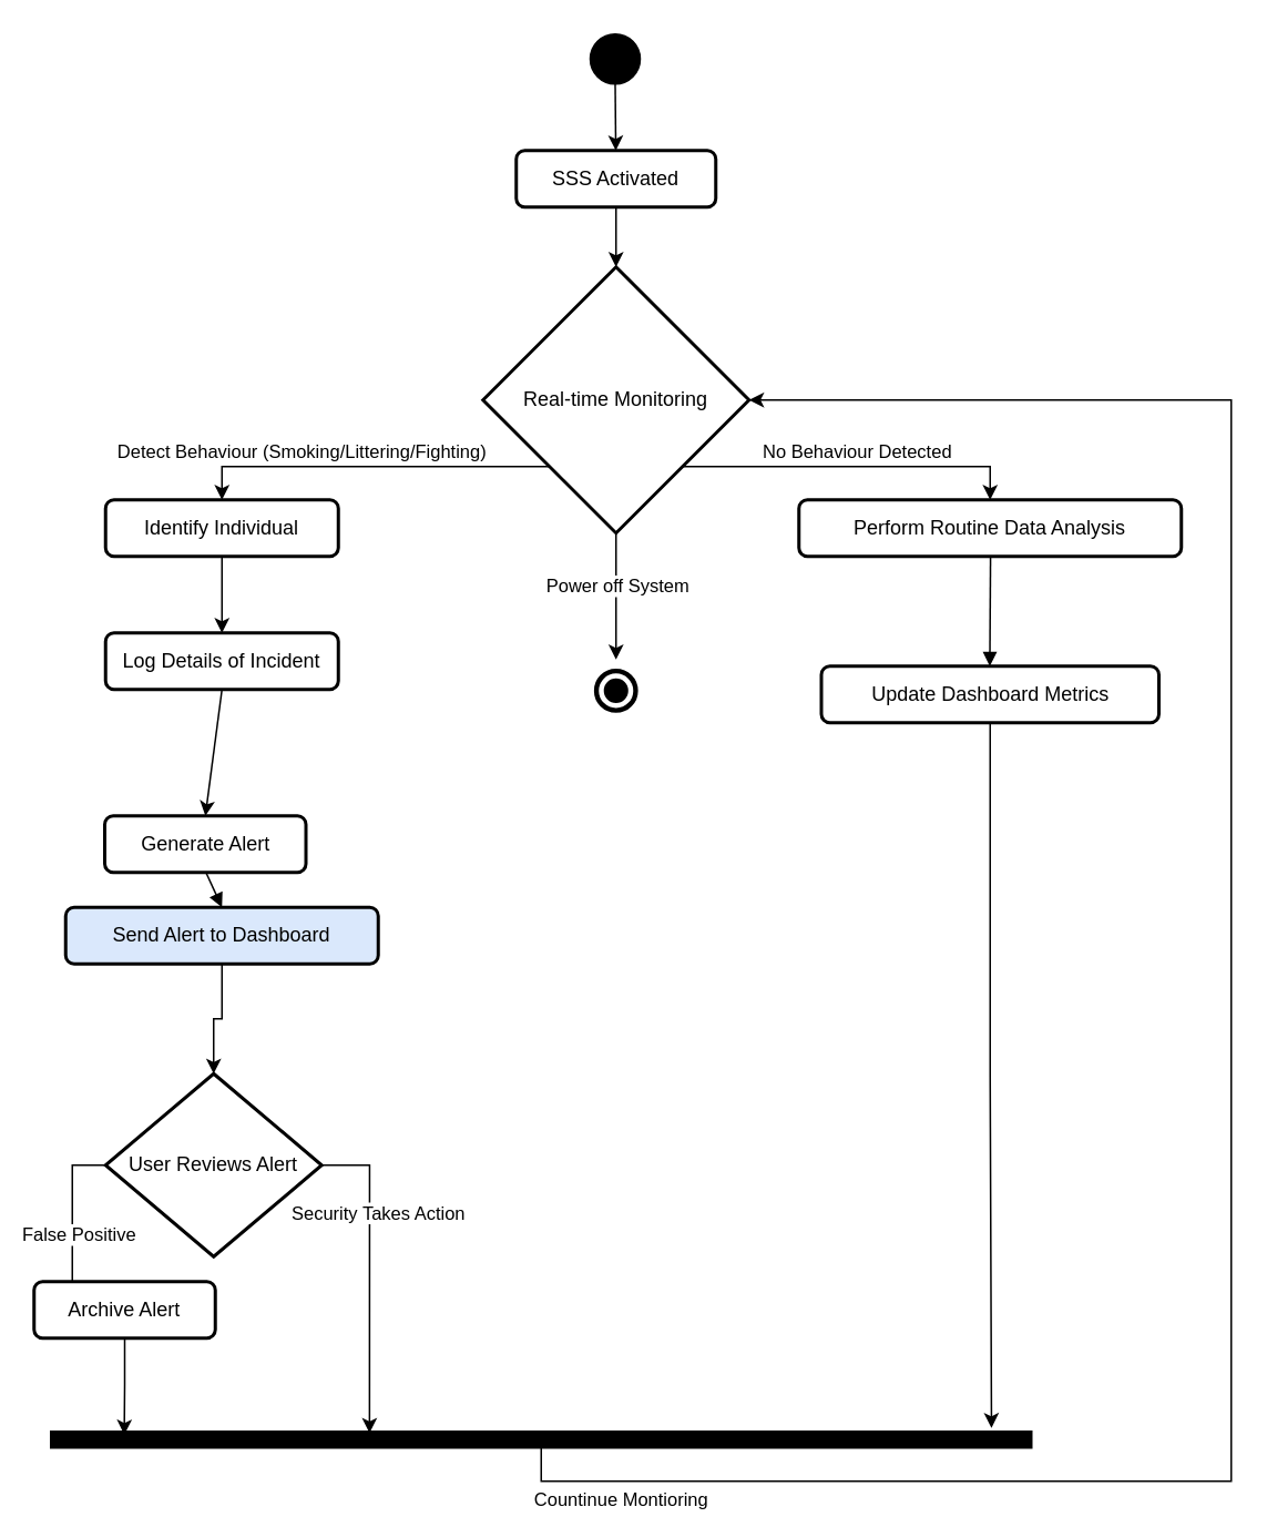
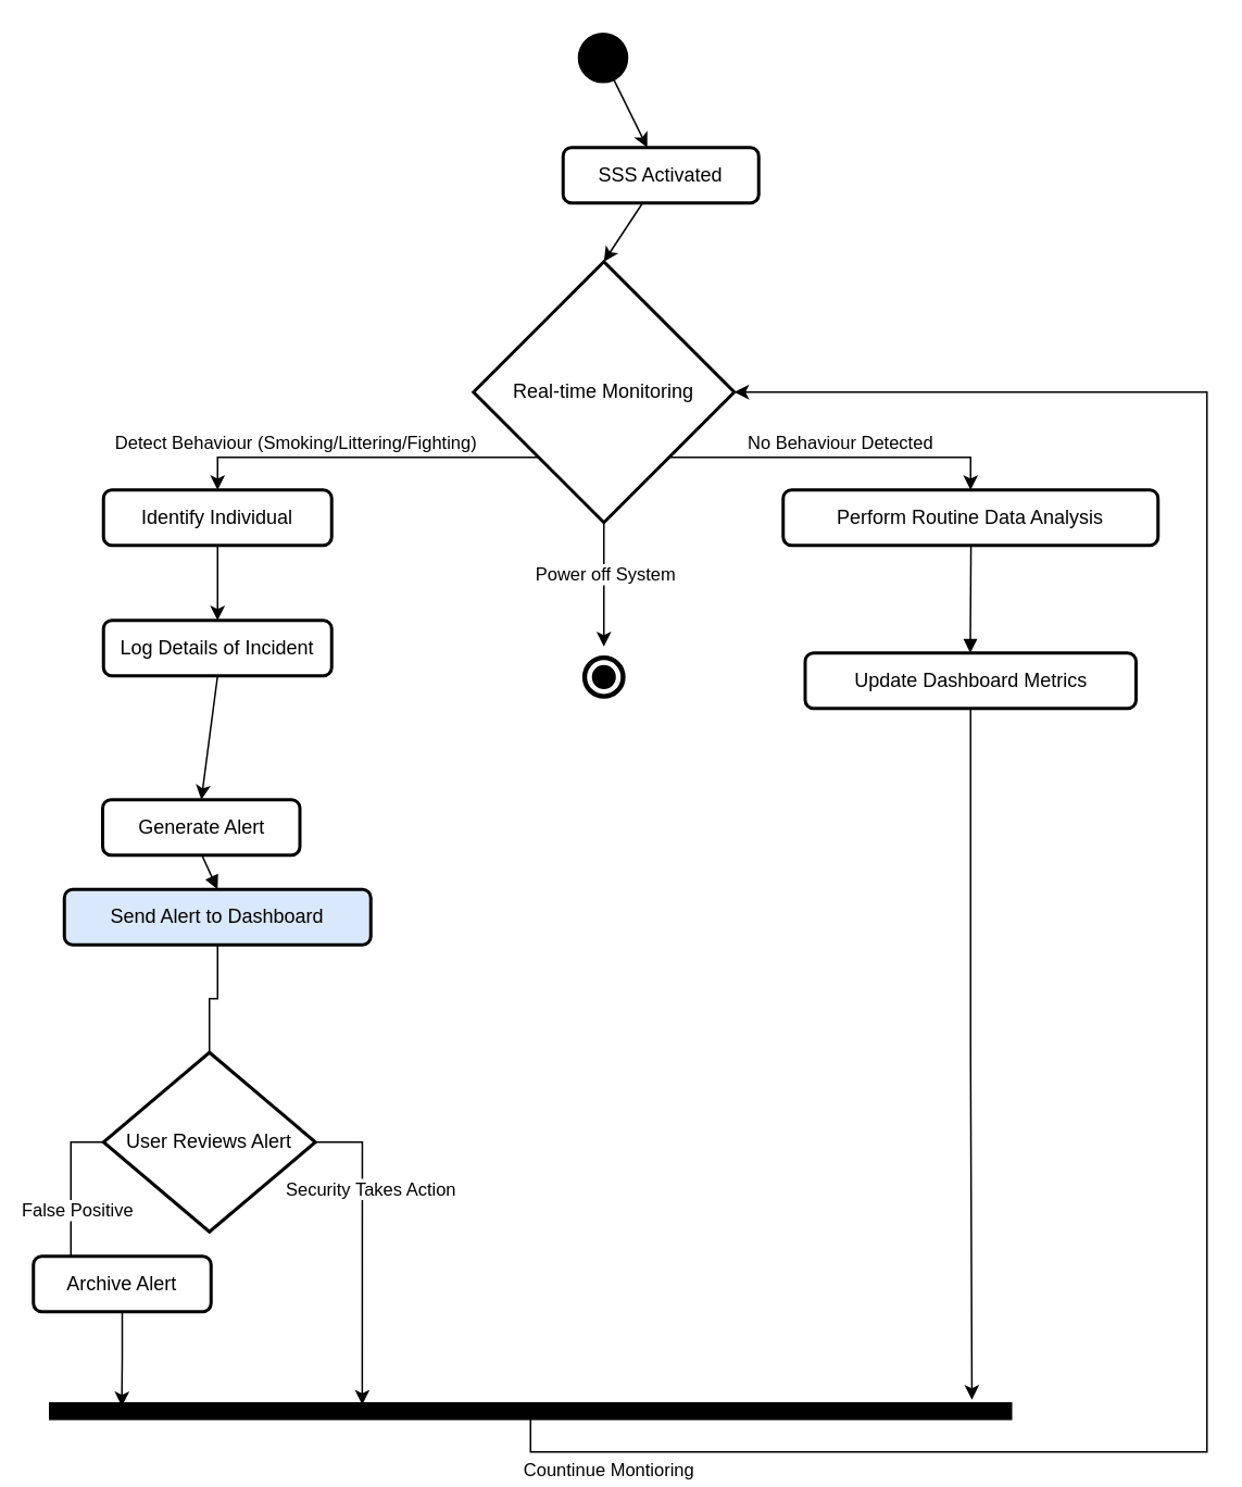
  <mxCell id="0" />
  <mxCell id="1" parent="0" />
  <mxCell id="2" style="rounded=0;orthogonalLoop=1;jettySize=auto;html=1;entryX=0.5;entryY=0;entryDx=0;entryDy=0;" edge="1" parent="1" source="3" target="10"><mxGeometry relative="1" as="geometry" /></mxCell>
- <mxCell id="3" value="SSS Activated" style="whiteSpace=wrap;strokeWidth=2;rounded=1;" vertex="1" parent="1"><mxGeometry x="310" y="90" width="120" height="34" as="geometry" /></mxCell>
+ <mxCell id="3" value="SSS Activated" style="whiteSpace=wrap;strokeWidth=2;rounded=1;" vertex="1" parent="1"><mxGeometry x="345" y="90" width="120" height="34" as="geometry" /></mxCell>
  <mxCell id="4" style="edgeStyle=orthogonalEdgeStyle;rounded=0;orthogonalLoop=1;jettySize=auto;html=1;exitX=0;exitY=1;exitDx=0;exitDy=0;entryX=0.5;entryY=0;entryDx=0;entryDy=0;" edge="1" parent="1" source="10" target="12"><mxGeometry relative="1" as="geometry" /></mxCell>
  <mxCell id="5" value="Detect Behaviour (Smoking/Littering/Fighting)" style="edgeLabel;html=1;align=center;verticalAlign=middle;resizable=0;points=[];" vertex="1" connectable="0" parent="4"><mxGeometry x="0.199" relative="1" as="geometry"><mxPoint x="-20" y="-10" as="offset" /></mxGeometry></mxCell>
  <mxCell id="6" style="edgeStyle=orthogonalEdgeStyle;rounded=0;orthogonalLoop=1;jettySize=auto;html=1;exitX=1;exitY=1;exitDx=0;exitDy=0;entryX=0.5;entryY=0;entryDx=0;entryDy=0;" edge="1" parent="1" source="10" target="20"><mxGeometry relative="1" as="geometry" /></mxCell>
  <mxCell id="7" value="No Behaviour Detected" style="edgeLabel;html=1;align=center;verticalAlign=middle;resizable=0;points=[];" vertex="1" connectable="0" parent="6"><mxGeometry x="-0.084" y="-1" relative="1" as="geometry"><mxPoint x="10" y="-11" as="offset" /></mxGeometry></mxCell>
  <mxCell id="8" style="edgeStyle=orthogonalEdgeStyle;rounded=0;orthogonalLoop=1;jettySize=auto;html=1;exitX=0.5;exitY=1;exitDx=0;exitDy=0;entryX=0.5;entryY=0;entryDx=0;entryDy=0;" edge="1" parent="1" source="10" target="28"><mxGeometry relative="1" as="geometry" /></mxCell>
  <mxCell id="9" value="Power off System" style="edgeLabel;html=1;align=center;verticalAlign=middle;resizable=0;points=[];" vertex="1" connectable="0" parent="8"><mxGeometry x="0.168" relative="1" as="geometry"><mxPoint y="-13" as="offset" /></mxGeometry></mxCell>
  <mxCell id="10" value="Real-time Monitoring" style="rhombus;strokeWidth=2;whiteSpace=wrap;" vertex="1" parent="1"><mxGeometry x="290" y="160" width="160" height="160" as="geometry" /></mxCell>
  <mxCell id="11" style="edgeStyle=orthogonalEdgeStyle;rounded=0;orthogonalLoop=1;jettySize=auto;html=1;exitX=0.5;exitY=1;exitDx=0;exitDy=0;entryX=0.5;entryY=0;entryDx=0;entryDy=0;" edge="1" parent="1" source="12" target="27"><mxGeometry relative="1" as="geometry" /></mxCell>
  <mxCell id="12" value="Identify Individual" style="whiteSpace=wrap;strokeWidth=2;rounded=1;" vertex="1" parent="1"><mxGeometry x="63" y="300" width="140" height="34" as="geometry" /></mxCell>
  <mxCell id="13" value="Generate Alert" style="whiteSpace=wrap;strokeWidth=2;rounded=1;" vertex="1" parent="1"><mxGeometry x="62.5" y="490" width="121" height="34" as="geometry" /></mxCell>
- <mxCell id="14" style="edgeStyle=orthogonalEdgeStyle;rounded=0;orthogonalLoop=1;jettySize=auto;html=1;exitX=0.5;exitY=1;exitDx=0;exitDy=0;entryX=0.5;entryY=0;entryDx=0;entryDy=0;" edge="1" parent="1" source="15" target="18"><mxGeometry relative="1" as="geometry" /></mxCell>
+ <mxCell id="14" style="edgeStyle=orthogonalEdgeStyle;rounded=0;orthogonalLoop=1;jettySize=auto;html=1;exitX=0.5;exitY=1;exitDx=0;exitDy=0;entryX=0.5;entryY=0;entryDx=0;entryDy=0;endArrow=none;" edge="1" parent="1" source="15" target="18"><mxGeometry relative="1" as="geometry" /></mxCell>
  <mxCell id="15" value="Send Alert to Dashboard" style="whiteSpace=wrap;strokeWidth=2;rounded=1;fillColor=#dae8fc;" vertex="1" parent="1"><mxGeometry x="39" y="545" width="188" height="34" as="geometry" /></mxCell>
  <mxCell id="16" style="edgeStyle=orthogonalEdgeStyle;rounded=0;orthogonalLoop=1;jettySize=auto;html=1;exitX=0;exitY=0.5;exitDx=0;exitDy=0;entryX=0.25;entryY=0;entryDx=0;entryDy=0;" edge="1" parent="1" source="18" target="19"><mxGeometry relative="1" as="geometry" /></mxCell>
  <mxCell id="17" value="False Positive" style="edgeLabel;html=1;align=center;verticalAlign=middle;resizable=0;points=[];" vertex="1" connectable="0" parent="16"><mxGeometry x="-0.304" y="3" relative="1" as="geometry"><mxPoint y="25" as="offset" /></mxGeometry></mxCell>
  <mxCell id="18" value="User Reviews Alert" style="rhombus;strokeWidth=2;whiteSpace=wrap;" vertex="1" parent="1"><mxGeometry x="63" y="645" width="130" height="110" as="geometry" /></mxCell>
  <mxCell id="19" value="Archive Alert" style="whiteSpace=wrap;strokeWidth=2;rounded=1;" vertex="1" parent="1"><mxGeometry x="20" y="770" width="109" height="34" as="geometry" /></mxCell>
  <mxCell id="20" value="Perform Routine Data Analysis" style="whiteSpace=wrap;strokeWidth=2;rounded=1;" vertex="1" parent="1"><mxGeometry x="480" y="300" width="230" height="34" as="geometry" /></mxCell>
  <mxCell id="21" value="Update Dashboard Metrics" style="whiteSpace=wrap;strokeWidth=2;rounded=1;" vertex="1" parent="1"><mxGeometry x="493.5" y="400" width="203" height="34" as="geometry" /></mxCell>
  <mxCell id="22" value="" style="curved=1;startArrow=none;endArrow=block;exitX=0.503;exitY=0.976;entryX=0.5;entryY=0.006;rounded=0;" edge="1" parent="1" source="13" target="15"><mxGeometry relative="1" as="geometry"><Array as="points" /></mxGeometry></mxCell>
  <mxCell id="23" value="" style="curved=1;startArrow=none;endArrow=block;exitX=0.501;exitY=0.996;entryX=0.499;entryY=-0.008;rounded=0;" edge="1" parent="1" source="20" target="21"><mxGeometry relative="1" as="geometry"><Array as="points" /></mxGeometry></mxCell>
  <mxCell id="24" style="rounded=0;orthogonalLoop=1;jettySize=auto;html=1;" edge="1" parent="1" source="25" target="3"><mxGeometry relative="1" as="geometry" /></mxCell>
  <mxCell id="25" value="" style="ellipse;whiteSpace=wrap;html=1;aspect=fixed;fillStyle=solid;fillColor=#000000;" vertex="1" parent="1"><mxGeometry x="354.5" y="20" width="30" height="30" as="geometry" /></mxCell>
  <mxCell id="26" style="rounded=0;orthogonalLoop=1;jettySize=auto;html=1;exitX=0.5;exitY=1;exitDx=0;exitDy=0;entryX=0.5;entryY=0;entryDx=0;entryDy=0;" edge="1" parent="1" source="27" target="13"><mxGeometry relative="1" as="geometry" /></mxCell>
  <mxCell id="27" value="Log Details of Incident" style="whiteSpace=wrap;strokeWidth=2;rounded=1;" vertex="1" parent="1"><mxGeometry x="63" y="380" width="140" height="34" as="geometry" /></mxCell>
  <mxCell id="28" value="" style="ellipse;shape=doubleEllipse;whiteSpace=wrap;html=1;aspect=fixed;fillColor=#000000;strokeWidth=3;perimeterSpacing=4;shadow=0;textShadow=0;strokeColor=#FFFFFF;" vertex="1" parent="1"><mxGeometry x="355.25" y="400" width="29.5" height="29.5" as="geometry" /></mxCell>
  <mxCell id="29" style="edgeStyle=orthogonalEdgeStyle;rounded=0;orthogonalLoop=1;jettySize=auto;html=1;exitX=0.5;exitY=1;exitDx=0;exitDy=0;entryX=1;entryY=0.5;entryDx=0;entryDy=0;" edge="1" parent="1" source="31" target="10"><mxGeometry relative="1" as="geometry"><Array as="points"><mxPoint x="325" y="890" /><mxPoint x="740" y="890" /><mxPoint x="740" y="240" /></Array></mxGeometry></mxCell>
  <mxCell id="30" value="Countinue Montioring" style="edgeLabel;html=1;align=center;verticalAlign=middle;resizable=0;points=[];" vertex="1" connectable="0" parent="29"><mxGeometry x="-0.71" y="-1" relative="1" as="geometry"><mxPoint x="-132" y="9" as="offset" /></mxGeometry></mxCell>
  <mxCell id="31" value="" style="rounded=0;whiteSpace=wrap;html=1;fillColor=#000000;" vertex="1" parent="1"><mxGeometry x="30" y="860" width="590" height="10" as="geometry" /></mxCell>
  <mxCell id="32" style="edgeStyle=orthogonalEdgeStyle;rounded=0;orthogonalLoop=1;jettySize=auto;html=1;exitX=0.5;exitY=1;exitDx=0;exitDy=0;entryX=0.959;entryY=-0.2;entryDx=0;entryDy=0;entryPerimeter=0;" edge="1" parent="1" source="21" target="31"><mxGeometry relative="1" as="geometry" /></mxCell>
  <mxCell id="33" style="edgeStyle=orthogonalEdgeStyle;rounded=0;orthogonalLoop=1;jettySize=auto;html=1;exitX=1;exitY=0.5;exitDx=0;exitDy=0;entryX=0.325;entryY=0.1;entryDx=0;entryDy=0;entryPerimeter=0;" edge="1" parent="1" source="18" target="31"><mxGeometry relative="1" as="geometry" /></mxCell>
  <mxCell id="34" value="Security Takes Action" style="edgeLabel;html=1;align=center;verticalAlign=middle;resizable=0;points=[];" vertex="1" connectable="0" parent="33"><mxGeometry x="-0.257" y="1" relative="1" as="geometry"><mxPoint x="4" y="-14" as="offset" /></mxGeometry></mxCell>
  <mxCell id="35" style="edgeStyle=orthogonalEdgeStyle;rounded=0;orthogonalLoop=1;jettySize=auto;html=1;exitX=0.5;exitY=1;exitDx=0;exitDy=0;entryX=0.075;entryY=0.2;entryDx=0;entryDy=0;entryPerimeter=0;" edge="1" parent="1" source="19" target="31"><mxGeometry relative="1" as="geometry" /></mxCell>
